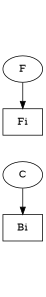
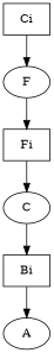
  digraph {
    Bi [shape=box]
+   A
    C
+   Ci [shape=box]
    F
    Fi [shape=box]
+   Bi -> A
    C -> Bi
+   Ci -> F
    F -> Fi
+   Fi -> C
  }
